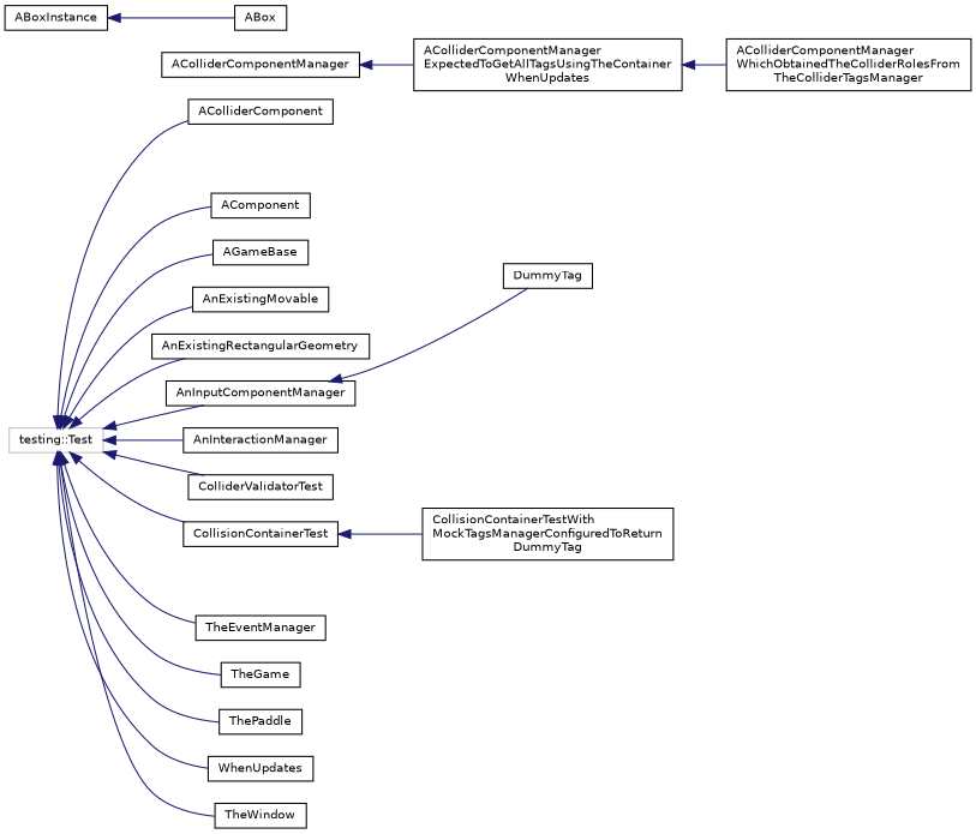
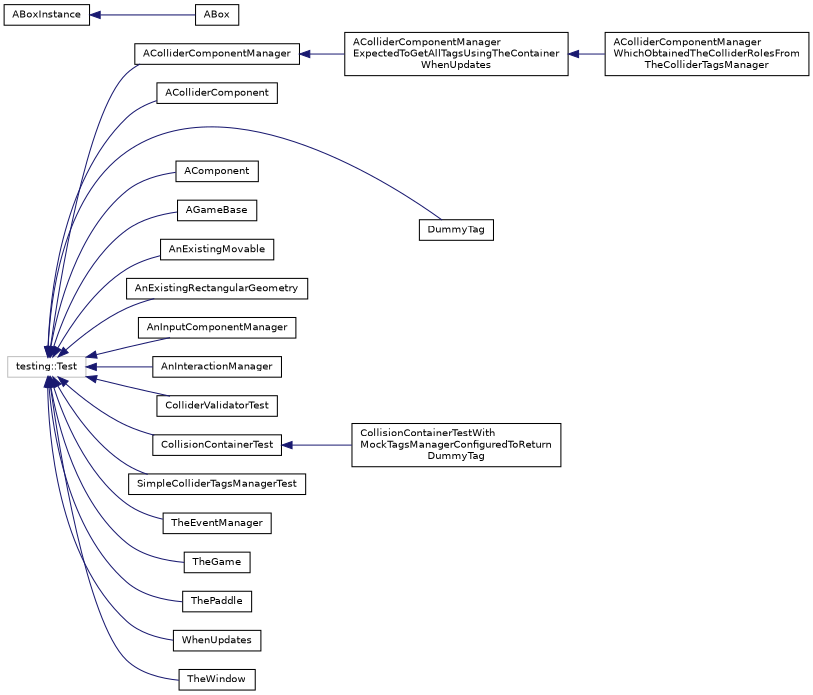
  digraph {
    rankdir=LR
    node [color=black fillcolor=white fontname=Helvetica fontsize=10 shape=record style=filled]
    edge [color=midnightblue dir=back fontname=Helvetica fontsize=10 labelfontname=Helvetica labelfontsize=10 style=solid]
    n1 [color=grey75 height=0.2 label="testing::Test" width=0.4]
    n2 [height=0.2 label=DummyTag width=0.4]
    n3 [height=0.2 label=AColliderComponent width=0.4]
    n4 [height=0.2 label=AColliderComponentManager width=0.4]
    n5 [height=0.2 label=AComponent width=0.4]
    n6 [height=0.2 label=AGameBase width=0.4]
    n7 [height=0.2 label=AnExistingMovable width=0.4]
    n8 [height=0.2 label=AnExistingRectangularGeometry width=0.4]
    n9 [height=0.2 label=AnInputComponentManager width=0.4]
    n10 [height=0.2 label=AnInteractionManager width=0.4]
    n11 [height=0.2 label=ColliderValidatorTest width=0.4]
    n12 [height=0.2 label=CollisionContainerTest width=0.4]
+   n13 [height=0.2 label=SimpleColliderTagsManagerTest width=0.4]
    n14 [height=0.2 label=TheEventManager width=0.4]
    n15 [height=0.2 label=TheGame width=0.4]
    n16 [height=0.2 label=ThePaddle width=0.4]
    n17 [height=0.2 label=WhenUpdates width=0.4]
    n18 [height=0.2 label=TheWindow width=0.4]
    n19 [height=0.2 label=ABoxInstance width=0.4]
    n20 [height=0.2 label=ABox width=0.4]
    n21 [height=0.2 label="AColliderComponentManager\lExpectedToGetAllTagsUsingTheContainer\lWhenUpdates" width=0.4]
    n22 [height=0.2 label="CollisionContainerTestWith\lMockTagsManagerConfiguredToReturn\lDummyTag" width=0.4]
    n23 [height=0.2 label="AColliderComponentManager\lWhichObtainedTheColliderRolesFrom\lTheColliderTagsManager" width=0.4]
-   n9 -> n2
+   n1 -> n2
    n1 -> n3
+   n1 -> n4
    n1 -> n5
    n1 -> n6
    n1 -> n7
    n1 -> n8
    n1 -> n9
    n1 -> n10
    n1 -> n11
    n1 -> n12
+   n1 -> n13
    n1 -> n14
    n1 -> n15
    n1 -> n16
    n1 -> n17
    n1 -> n18
    n4 -> n21
    n12 -> n22
    n19 -> n20
    n21 -> n23
  }
